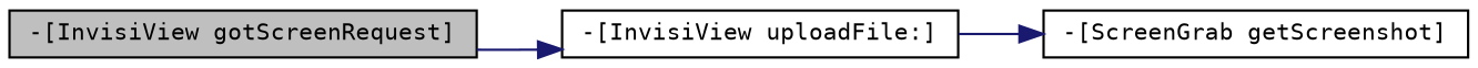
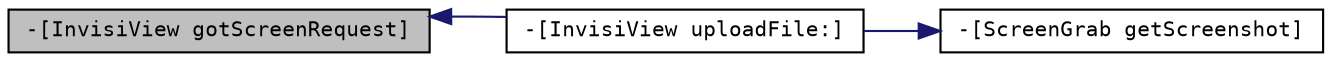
  digraph {
    fontname="DejaVu Sans Mono"
    rankdir=LR
    node [color=black fillcolor=white fontname="DejaVu Sans Mono" fontsize=10 shape=record style=filled]
    edge [color=midnightblue fontname="DejaVu Sans Mono" fontsize=10 labelfontname="FreeSans.ttf" labelfontsize=10 style=solid]
    n1 [fillcolor=grey75 fontcolor=black height=0.2 label="-[InvisiView gotScreenRequest]" width=0.4]
    n2 [height=0.2 label="-[InvisiView uploadFile:]" width=0.4]
    n3 [height=0.2 label="-[ScreenGrab getScreenshot]" width=0.4]
-   n1 -> n2
+   n2 -> n1
    n2 -> n3
  }
